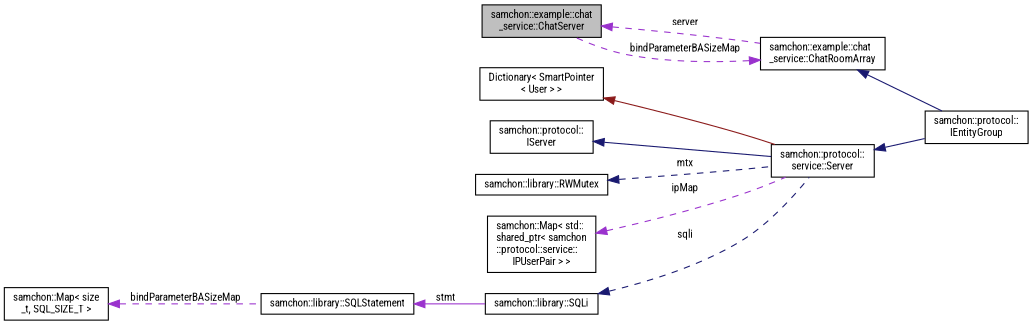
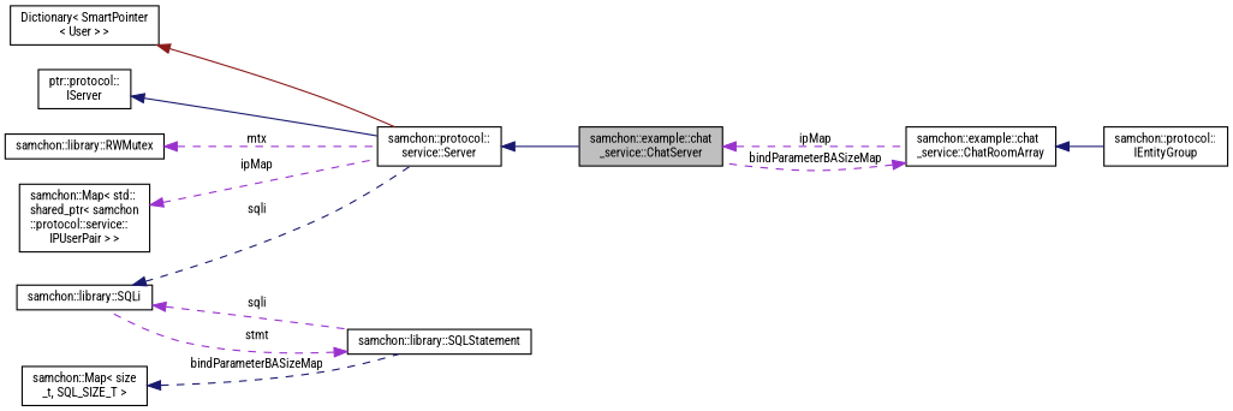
  digraph {
    fontname="Roboto Condensed"
    rankdir=LR
    node [color=black fillcolor=white fontname="Roboto Condensed" fontsize=10 shape=record style=filled]
    edge [color=darkorchid3 dir=back fontname="Roboto Condensed" fontsize=10 labelfontname=Helvetica labelfontsize=10 style=dashed]
    n1 [fillcolor=grey75 fontcolor=black height=0.2 label="samchon::example::chat\l_service::ChatServer" width=0.4]
    n2 [height=0.2 label="samchon::example::chat\l_service::ChatRoomArray" width=0.4]
    n3 [height=0.2 label="samchon::protocol::\lIEntityGroup" width=0.4]
    n4 [height=0.2 label="samchon::protocol::\lservice::Server" width=0.4]
    n5 [height=0.2 label="Dictionary\< SmartPointer\l\< User \> \>" width=0.4]
-   n6 [height=0.2 label="samchon::protocol::\lIServer" width=0.4]
+   n6 [height=0.2 label="ptr::protocol::\lIServer" width=0.4]
    n7 [height=0.2 label="samchon::library::RWMutex" width=0.4]
    n8 [height=0.2 label="samchon::Map\< std::\lshared_ptr\< samchon\l::protocol::service::\lIPUserPair \> \>" width=0.4]
    n9 [height=0.2 label="samchon::library::SQLi" width=0.4]
    n10 [height=0.2 label="samchon::library::SQLStatement" width=0.4]
    n11 [height=0.2 label="samchon::Map\< size\l_t, SQL_SIZE_T \>" width=0.4]
-   n1 -> n2 [label=" server"]
+   n1 -> n2 [label=" ipMap"]
    n2 -> n1 [label=" bindParameterBASizeMap"]
    n2 -> n3 [color=midnightblue style=solid]
-   n4 -> n3 [color=midnightblue style=solid]
+   n4 -> n1 [color=midnightblue style=solid]
    n5 -> n4 [color=firebrick4 style=solid]
    n6 -> n4 [color=midnightblue style=solid]
-   n7 -> n4 [color=midnightblue label=" mtx"]
+   n7 -> n4 [label=" mtx"]
    n8 -> n4 [label=" ipMap"]
    n9 -> n4 [color=midnightblue label=" sqli"]
-   n10 -> n9 [label=" stmt" style=solid]
-   n11 -> n10 [label=" bindParameterBASizeMap"]
+   n9 -> n10 [label=" sqli"]
+   n10 -> n9 [label=" stmt"]
+   n11 -> n10 [color=midnightblue label=" bindParameterBASizeMap"]
  }
